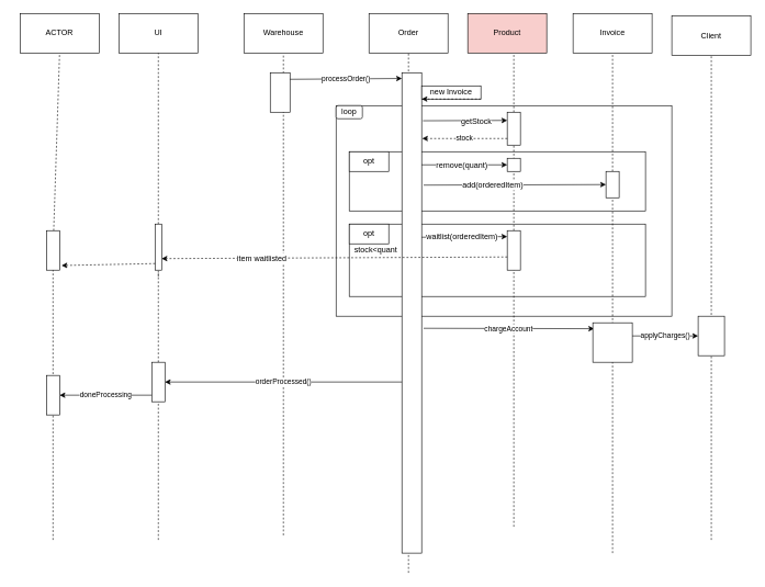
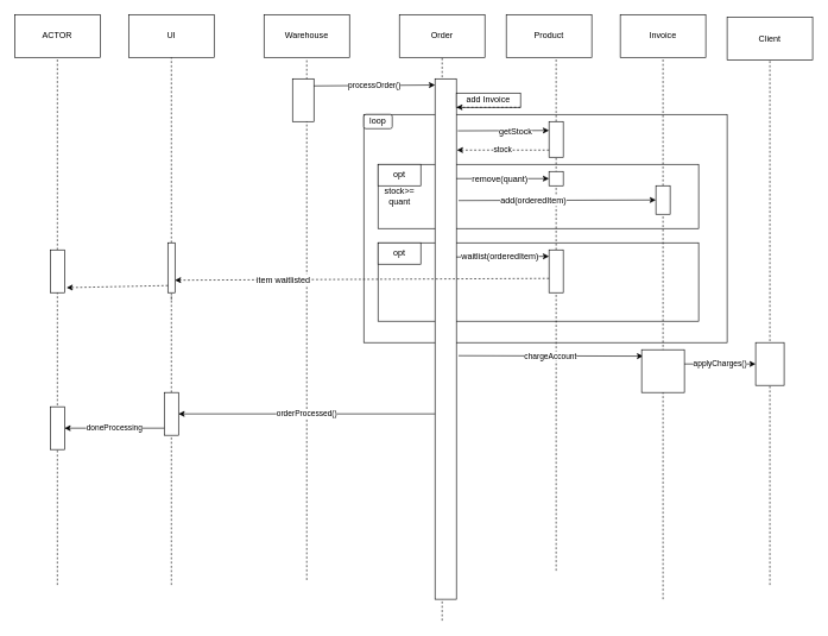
  <mxCell id="0" />
  <mxCell id="1" parent="0" />
  <mxCell id="2" value="" style="rounded=0;whiteSpace=wrap;html=1;" vertex="1" parent="1"><mxGeometry x="510" y="160" width="510" height="320" as="geometry" /></mxCell>
  <mxCell id="3" value="" style="rounded=0;whiteSpace=wrap;html=1;" vertex="1" parent="1"><mxGeometry x="530" y="230" width="450" height="90" as="geometry" /></mxCell>
  <mxCell id="4" value="" style="rounded=0;whiteSpace=wrap;html=1;" vertex="1" parent="1"><mxGeometry x="530" y="340" width="450" height="110" as="geometry" /></mxCell>
- <mxCell id="5" value="ACTOR" style="rounded=0;whiteSpace=wrap;html=1;" vertex="1" parent="1"><mxGeometry x="30" y="20" width="120" height="60" as="geometry" /></mxCell>
+ <mxCell id="5" value="ACTOR" style="rounded=0;whiteSpace=wrap;html=1;" vertex="1" parent="1"><mxGeometry x="20" y="20" width="120" height="60" as="geometry" /></mxCell>
  <mxCell id="6" value="" style="endArrow=none;dashed=1;html=1;entryX=0.5;entryY=1;entryDx=0;entryDy=0;" edge="1" parent="1" source="48" target="5"><mxGeometry width="50" height="50" relative="1" as="geometry"><mxPoint x="80" y="820" as="sourcePoint" /><mxPoint x="80" y="110" as="targetPoint" /></mxGeometry></mxCell>
  <mxCell id="7" value="UI" style="rounded=0;whiteSpace=wrap;html=1;" vertex="1" parent="1"><mxGeometry x="180" y="20" width="120" height="60" as="geometry" /></mxCell>
  <mxCell id="8" value="Order" style="rounded=0;whiteSpace=wrap;html=1;" vertex="1" parent="1"><mxGeometry x="560" y="20" width="120" height="60" as="geometry" /></mxCell>
- <mxCell id="9" value="Product" style="rounded=0;whiteSpace=wrap;html=1;fillColor=#f8cecc;" vertex="1" parent="1"><mxGeometry x="710" y="20" width="120" height="60" as="geometry" /></mxCell>
+ <mxCell id="9" value="Product" style="rounded=0;whiteSpace=wrap;html=1;" vertex="1" parent="1"><mxGeometry x="710" y="20" width="120" height="60" as="geometry" /></mxCell>
  <mxCell id="10" value="" style="endArrow=none;dashed=1;html=1;" edge="1" parent="1" source="50"><mxGeometry width="50" height="50" relative="1" as="geometry"><mxPoint x="240" y="420" as="sourcePoint" /><mxPoint x="240" y="80" as="targetPoint" /></mxGeometry></mxCell>
  <mxCell id="11" value="&lt;div&gt;Warehouse&lt;/div&gt;" style="rounded=0;whiteSpace=wrap;html=1;" vertex="1" parent="1"><mxGeometry x="370" y="20" width="120" height="60" as="geometry" /></mxCell>
  <mxCell id="12" value="Invoice" style="rounded=0;whiteSpace=wrap;html=1;" vertex="1" parent="1"><mxGeometry x="870" y="20" width="120" height="60" as="geometry" /></mxCell>
  <mxCell id="13" value="" style="endArrow=none;dashed=1;html=1;" edge="1" parent="1"><mxGeometry width="50" height="50" relative="1" as="geometry"><mxPoint x="430" y="813" as="sourcePoint" /><mxPoint x="430" y="82" as="targetPoint" /></mxGeometry></mxCell>
  <mxCell id="14" value="" style="endArrow=none;dashed=1;html=1;" edge="1" parent="1"><mxGeometry width="50" height="50" relative="1" as="geometry"><mxPoint x="620" y="870" as="sourcePoint" /><mxPoint x="620" y="80" as="targetPoint" /></mxGeometry></mxCell>
  <mxCell id="15" value="" style="endArrow=none;dashed=1;html=1;" edge="1" parent="1"><mxGeometry width="50" height="50" relative="1" as="geometry"><mxPoint x="780" y="800" as="sourcePoint" /><mxPoint x="780" y="80" as="targetPoint" /></mxGeometry></mxCell>
  <mxCell id="16" value="" style="endArrow=none;dashed=1;html=1;" edge="1" parent="1" source="32"><mxGeometry width="50" height="50" relative="1" as="geometry"><mxPoint x="930" y="840" as="sourcePoint" /><mxPoint x="930" y="80" as="targetPoint" /></mxGeometry></mxCell>
  <mxCell id="17" value="" style="rounded=0;whiteSpace=wrap;html=1;" vertex="1" parent="1"><mxGeometry x="410" y="110" width="30" height="60" as="geometry" /></mxCell>
  <mxCell id="18" value="processOrder()" style="endArrow=classic;html=1;entryX=0;entryY=0.012;entryDx=0;entryDy=0;entryPerimeter=0;" edge="1" parent="1" target="19"><mxGeometry width="50" height="50" relative="1" as="geometry"><mxPoint x="440" y="120" as="sourcePoint" /><mxPoint x="600" y="120" as="targetPoint" /></mxGeometry></mxCell>
  <mxCell id="19" value="" style="rounded=0;whiteSpace=wrap;html=1;" vertex="1" parent="1"><mxGeometry x="610" y="110" width="30" height="730" as="geometry" /></mxCell>
  <mxCell id="20" value="Client" style="rounded=0;whiteSpace=wrap;html=1;" vertex="1" parent="1"><mxGeometry x="1020" y="24" width="120" height="60" as="geometry" /></mxCell>
  <mxCell id="21" value="" style="endArrow=none;dashed=1;html=1;" edge="1" parent="1"><mxGeometry width="50" height="50" relative="1" as="geometry"><mxPoint x="1080" y="820" as="sourcePoint" /><mxPoint x="1080" y="84" as="targetPoint" /></mxGeometry></mxCell>
  <mxCell id="22" value="loop" style="whiteSpace=wrap;html=1;rounded=1;" vertex="1" parent="1"><mxGeometry x="510" y="160" width="40" height="20" as="geometry" /></mxCell>
  <mxCell id="23" value="" style="endArrow=classic;html=1;entryX=0;entryY=0.25;entryDx=0;entryDy=0;" edge="1" parent="1" target="25"><mxGeometry width="50" height="50" relative="1" as="geometry"><mxPoint x="642" y="183" as="sourcePoint" /><mxPoint x="680" y="130" as="targetPoint" /></mxGeometry></mxCell>
  <mxCell id="24" value="getStock" style="text;html=1;align=center;verticalAlign=middle;resizable=0;points=[];labelBackgroundColor=#ffffff;" vertex="1" connectable="0" parent="23"><mxGeometry x="0.246" y="-1" relative="1" as="geometry"><mxPoint as="offset" /></mxGeometry></mxCell>
  <mxCell id="25" value="" style="rounded=0;whiteSpace=wrap;html=1;" vertex="1" parent="1"><mxGeometry x="770" y="170" width="20" height="50" as="geometry" /></mxCell>
  <mxCell id="26" value="stock" style="endArrow=classic;html=1;entryX=1.025;entryY=0.137;entryDx=0;entryDy=0;entryPerimeter=0;dashed=1;" edge="1" parent="1" target="19"><mxGeometry width="50" height="50" relative="1" as="geometry"><mxPoint x="770" y="210" as="sourcePoint" /><mxPoint x="820" y="160" as="targetPoint" /></mxGeometry></mxCell>
  <mxCell id="27" value="opt" style="rounded=0;whiteSpace=wrap;html=1;" vertex="1" parent="1"><mxGeometry x="530" y="340" width="60" height="30" as="geometry" /></mxCell>
  <mxCell id="28" value="opt" style="rounded=0;whiteSpace=wrap;html=1;" vertex="1" parent="1"><mxGeometry x="530" y="230" width="60" height="30" as="geometry" /></mxCell>
- <mxCell id="30" value="stock&amp;lt;quant" style="text;html=1;align=center;verticalAlign=middle;resizable=0;points=[];autosize=1;" vertex="1" parent="1"><mxGeometry x="530" y="370" width="80" height="20" as="geometry" /></mxCell>
+ <mxCell id="29" value="&lt;div&gt;stock&amp;gt;=&lt;/div&gt;&lt;div&gt;quant&lt;br&gt;&lt;/div&gt;" style="text;html=1;align=center;verticalAlign=middle;resizable=0;points=[];autosize=1;" vertex="1" parent="1"><mxGeometry x="530" y="260" width="60" height="30" as="geometry" /></mxCell>
  <mxCell id="31" value="" style="rounded=0;whiteSpace=wrap;html=1;" vertex="1" parent="1"><mxGeometry x="770" y="240" width="20" height="20" as="geometry" /></mxCell>
  <mxCell id="32" value="" style="rounded=0;whiteSpace=wrap;html=1;" vertex="1" parent="1"><mxGeometry x="920" y="260" width="20" height="40" as="geometry" /></mxCell>
  <mxCell id="33" value="" style="endArrow=none;dashed=1;html=1;" edge="1" parent="1" target="32"><mxGeometry width="50" height="50" relative="1" as="geometry"><mxPoint x="930" y="840" as="sourcePoint" /><mxPoint x="930" y="80" as="targetPoint" /></mxGeometry></mxCell>
- <mxCell id="34" value="new Invoice" style="rounded=0;whiteSpace=wrap;html=1;" vertex="1" parent="1"><mxGeometry x="640" y="130" width="90" height="20" as="geometry" /></mxCell>
+ <mxCell id="34" value="add Invoice" style="rounded=0;whiteSpace=wrap;html=1;" vertex="1" parent="1"><mxGeometry x="640" y="130" width="90" height="20" as="geometry" /></mxCell>
  <mxCell id="35" value="" style="endArrow=classic;html=1;dashed=1;entryX=0;entryY=1;entryDx=0;entryDy=0;" edge="1" parent="1" target="34"><mxGeometry width="50" height="50" relative="1" as="geometry"><mxPoint x="730" y="150" as="sourcePoint" /><mxPoint x="780" y="100" as="targetPoint" /></mxGeometry></mxCell>
  <mxCell id="36" value="" style="endArrow=classic;html=1;entryX=0;entryY=0.5;entryDx=0;entryDy=0;" edge="1" parent="1" target="31"><mxGeometry width="50" height="50" relative="1" as="geometry"><mxPoint x="640" y="250" as="sourcePoint" /><mxPoint x="690" y="200" as="targetPoint" /></mxGeometry></mxCell>
  <mxCell id="37" value="remove(quant)" style="text;html=1;align=center;verticalAlign=middle;resizable=0;points=[];labelBackgroundColor=#ffffff;" vertex="1" connectable="0" parent="36"><mxGeometry x="-0.323" y="1" relative="1" as="geometry"><mxPoint x="16" y="1" as="offset" /></mxGeometry></mxCell>
  <mxCell id="38" value="" style="endArrow=classic;html=1;entryX=0;entryY=0.5;entryDx=0;entryDy=0;exitX=1.1;exitY=0.234;exitDx=0;exitDy=0;exitPerimeter=0;" edge="1" parent="1" source="19" target="32"><mxGeometry width="50" height="50" relative="1" as="geometry"><mxPoint x="640" y="275" as="sourcePoint" /><mxPoint x="690" y="225" as="targetPoint" /></mxGeometry></mxCell>
  <mxCell id="39" value="add(orderedItem)" style="text;html=1;align=center;verticalAlign=middle;resizable=0;points=[];labelBackgroundColor=#ffffff;" vertex="1" connectable="0" parent="38"><mxGeometry x="-0.242" relative="1" as="geometry"><mxPoint as="offset" /></mxGeometry></mxCell>
  <mxCell id="40" value="" style="rounded=0;whiteSpace=wrap;html=1;" vertex="1" parent="1"><mxGeometry x="770" y="350" width="20" height="60" as="geometry" /></mxCell>
  <mxCell id="41" value="" style="endArrow=classic;html=1;" edge="1" parent="1"><mxGeometry width="50" height="50" relative="1" as="geometry"><mxPoint x="640" y="360" as="sourcePoint" /><mxPoint x="770" y="359" as="targetPoint" /></mxGeometry></mxCell>
  <mxCell id="42" value="waitlist(orderedItem)" style="text;html=1;align=center;verticalAlign=middle;resizable=0;points=[];labelBackgroundColor=#ffffff;" vertex="1" connectable="0" parent="41"><mxGeometry x="-0.184" y="1" relative="1" as="geometry"><mxPoint x="7.01" as="offset" /></mxGeometry></mxCell>
  <mxCell id="43" value="" style="endArrow=classic;html=1;dashed=1;entryX=1;entryY=0.75;entryDx=0;entryDy=0;" edge="1" parent="1" target="50"><mxGeometry width="50" height="50" relative="1" as="geometry"><mxPoint x="770" y="390" as="sourcePoint" /><mxPoint x="260" y="390" as="targetPoint" /></mxGeometry></mxCell>
  <mxCell id="44" value="item waitlisted" style="text;html=1;align=center;verticalAlign=middle;resizable=0;points=[];labelBackgroundColor=#ffffff;" vertex="1" connectable="0" parent="43"><mxGeometry x="0.423" relative="1" as="geometry"><mxPoint as="offset" /></mxGeometry></mxCell>
  <mxCell id="45" value="chargeAccount" style="endArrow=classic;html=1;exitX=1.1;exitY=0.532;exitDx=0;exitDy=0;exitPerimeter=0;entryX=0.033;entryY=0.15;entryDx=0;entryDy=0;entryPerimeter=0;" edge="1" parent="1" source="19" target="46"><mxGeometry width="50" height="50" relative="1" as="geometry"><mxPoint x="640" y="520" as="sourcePoint" /><mxPoint x="900" y="520" as="targetPoint" /></mxGeometry></mxCell>
  <mxCell id="46" value="" style="rounded=0;whiteSpace=wrap;html=1;" vertex="1" parent="1"><mxGeometry x="900" y="490" width="60" height="60" as="geometry" /></mxCell>
  <mxCell id="47" value="" style="endArrow=none;dashed=1;html=1;" edge="1" parent="1"><mxGeometry width="50" height="50" relative="1" as="geometry"><mxPoint x="240" y="820" as="sourcePoint" /><mxPoint x="240" y="415" as="targetPoint" /></mxGeometry></mxCell>
  <mxCell id="48" value="" style="rounded=0;whiteSpace=wrap;html=1;" vertex="1" parent="1"><mxGeometry x="70" y="350" width="20" height="60" as="geometry" /></mxCell>
  <mxCell id="49" value="" style="endArrow=none;dashed=1;html=1;entryX=0.5;entryY=1;entryDx=0;entryDy=0;" edge="1" parent="1" target="48"><mxGeometry width="50" height="50" relative="1" as="geometry"><mxPoint x="80" y="820" as="sourcePoint" /><mxPoint x="80" y="80" as="targetPoint" /></mxGeometry></mxCell>
  <mxCell id="50" value="" style="rounded=0;whiteSpace=wrap;html=1;" vertex="1" parent="1"><mxGeometry x="235" y="340" width="10" height="70" as="geometry" /></mxCell>
  <mxCell id="51" value="" style="endArrow=none;dashed=1;html=1;" edge="1" parent="1" target="50"><mxGeometry width="50" height="50" relative="1" as="geometry"><mxPoint x="240" y="420" as="sourcePoint" /><mxPoint x="240" y="80" as="targetPoint" /></mxGeometry></mxCell>
  <mxCell id="52" value="" style="endArrow=classic;html=1;entryX=1.15;entryY=0.883;entryDx=0;entryDy=0;entryPerimeter=0;dashed=1;" edge="1" parent="1" target="48"><mxGeometry width="50" height="50" relative="1" as="geometry"><mxPoint x="235" y="400" as="sourcePoint" /><mxPoint x="285" y="350" as="targetPoint" /></mxGeometry></mxCell>
  <mxCell id="53" value="applyCharges()" style="endArrow=classic;html=1;" edge="1" parent="1" target="54"><mxGeometry width="50" height="50" relative="1" as="geometry"><mxPoint x="960" y="510" as="sourcePoint" /><mxPoint x="1050" y="510" as="targetPoint" /></mxGeometry></mxCell>
  <mxCell id="54" value="" style="rounded=0;whiteSpace=wrap;html=1;" vertex="1" parent="1"><mxGeometry x="1060" y="480" width="40" height="60" as="geometry" /></mxCell>
  <mxCell id="55" value="orderProcessed()" style="endArrow=classic;html=1;" edge="1" parent="1" target="56"><mxGeometry width="50" height="50" relative="1" as="geometry"><mxPoint x="610" y="580" as="sourcePoint" /><mxPoint x="100" y="580" as="targetPoint" /></mxGeometry></mxCell>
  <mxCell id="56" value="" style="rounded=0;whiteSpace=wrap;html=1;" vertex="1" parent="1"><mxGeometry x="230" y="550" width="20" height="60" as="geometry" /></mxCell>
  <mxCell id="57" value="doneProcessing" style="endArrow=classic;html=1;" edge="1" parent="1" target="58"><mxGeometry width="50" height="50" relative="1" as="geometry"><mxPoint x="230" y="600" as="sourcePoint" /><mxPoint x="100" y="600" as="targetPoint" /></mxGeometry></mxCell>
  <mxCell id="58" value="" style="rounded=0;whiteSpace=wrap;html=1;" vertex="1" parent="1"><mxGeometry x="70" y="570" width="20" height="60" as="geometry" /></mxCell>
